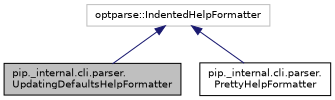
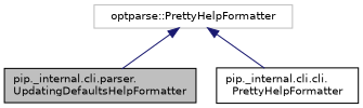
  digraph {
    node [color=black fillcolor=white fontname=Helvetica fontsize=10 shape=record style=filled]
    edge [color=midnightblue dir=back fontname=Helvetica fontsize=10 labelfontname=Helvetica labelfontsize=10 style=solid]
    n1 [fillcolor=grey75 fontcolor=black height=0.2 label="pip._internal.cli.parser.\lUpdatingDefaultsHelpFormatter" width=0.4]
-   n2 [height=0.2 label="pip._internal.cli.parser.\lPrettyHelpFormatter" width=0.4]
-   n3 [color=grey75 height=0.2 label="optparse::IndentedHelpFormatter" width=0.4]
+   n2 [height=0.2 label="pip._internal.cli.cli.\lPrettyHelpFormatter" width=0.4]
+   n3 [color=grey75 height=0.2 label="optparse::PrettyHelpFormatter" width=0.4]
    n3 -> n1
    n3 -> n2
  }
